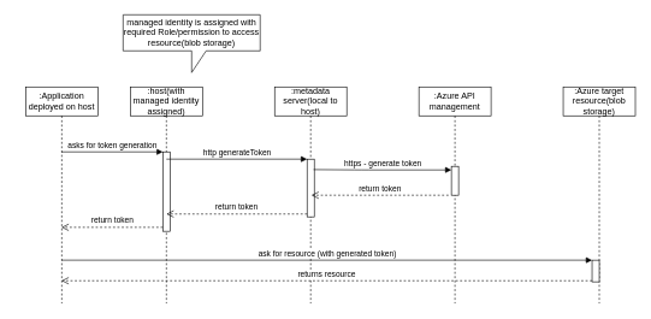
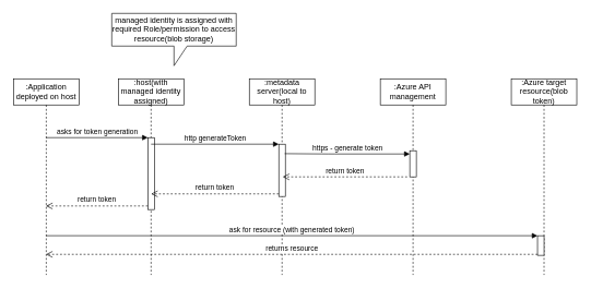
  <mxCell id="0" />
  <mxCell id="1" parent="0" />
  <mxCell id="2" value=":host(with managed identity assigned)" style="shape=umlLifeline;perimeter=lifelinePerimeter;whiteSpace=wrap;html=1;container=1;collapsible=0;recursiveResize=0;outlineConnect=0;" parent="1" vertex="1"><mxGeometry x="180" y="120" width="100" height="300" as="geometry" /></mxCell>
  <mxCell id="3" value="" style="html=1;points=[];perimeter=orthogonalPerimeter;" parent="2" vertex="1"><mxGeometry x="45" y="90" width="10" height="110" as="geometry" /></mxCell>
  <mxCell id="4" value=":metadata server(local to host)" style="shape=umlLifeline;perimeter=lifelinePerimeter;whiteSpace=wrap;html=1;container=1;collapsible=0;recursiveResize=0;outlineConnect=0;" parent="1" vertex="1"><mxGeometry x="380" y="120" width="100" height="300" as="geometry" /></mxCell>
  <mxCell id="5" value="" style="html=1;points=[];perimeter=orthogonalPerimeter;" parent="4" vertex="1"><mxGeometry x="45" y="100" width="10" height="80" as="geometry" /></mxCell>
  <mxCell id="6" value=":Azure API management" style="shape=umlLifeline;perimeter=lifelinePerimeter;whiteSpace=wrap;html=1;container=1;collapsible=0;recursiveResize=0;outlineConnect=0;" parent="1" vertex="1"><mxGeometry x="580" y="120" width="100" height="300" as="geometry" /></mxCell>
  <mxCell id="7" value="" style="html=1;points=[];perimeter=orthogonalPerimeter;" parent="6" vertex="1"><mxGeometry x="45" y="110" width="10" height="40" as="geometry" /></mxCell>
- <mxCell id="8" value=":Azure target resource(blob storage)" style="shape=umlLifeline;perimeter=lifelinePerimeter;whiteSpace=wrap;html=1;container=1;collapsible=0;recursiveResize=0;outlineConnect=0;" parent="1" vertex="1"><mxGeometry x="780" y="120" width="100" height="300" as="geometry" /></mxCell>
+ <mxCell id="8" value=":Azure target resource(blob token)" style="shape=umlLifeline;perimeter=lifelinePerimeter;whiteSpace=wrap;html=1;container=1;collapsible=0;recursiveResize=0;outlineConnect=0;" parent="1" vertex="1"><mxGeometry x="780" y="120" width="100" height="300" as="geometry" /></mxCell>
  <mxCell id="9" value="" style="html=1;points=[];perimeter=orthogonalPerimeter;" parent="8" vertex="1"><mxGeometry x="40" y="240" width="10" height="30" as="geometry" /></mxCell>
  <mxCell id="10" value="managed identity is assigned with required Role/permission to access resource(blob storage)" style="shape=callout;whiteSpace=wrap;html=1;perimeter=calloutPerimeter;" parent="1" vertex="1"><mxGeometry x="170" y="20" width="190" height="80" as="geometry" /></mxCell>
- <mxCell id="11" value=":Application deployed on host" style="shape=umlLifeline;perimeter=lifelinePerimeter;whiteSpace=wrap;html=1;container=1;collapsible=0;recursiveResize=0;outlineConnect=0;" parent="1" vertex="1"><mxGeometry x="35" y="120" width="100" height="300" as="geometry" /></mxCell>
+ <mxCell id="11" value=":Application deployed on host" style="shape=umlLifeline;perimeter=lifelinePerimeter;whiteSpace=wrap;html=1;container=1;collapsible=0;recursiveResize=0;outlineConnect=0;" parent="1" vertex="1"><mxGeometry x="20" y="120" width="100" height="300" as="geometry" /></mxCell>
  <mxCell id="12" value="return token" style="html=1;verticalAlign=bottom;endArrow=open;dashed=1;endSize=8;exitX=0;exitY=0.95;" parent="1" source="3" target="11" edge="1"><mxGeometry relative="1" as="geometry"><mxPoint x="155" y="286" as="targetPoint" /></mxGeometry></mxCell>
  <mxCell id="13" value="asks for token generation" style="html=1;verticalAlign=bottom;endArrow=block;entryX=0;entryY=0;" parent="1" source="11" target="3" edge="1"><mxGeometry relative="1" as="geometry"><mxPoint x="155" y="210" as="sourcePoint" /></mxGeometry></mxCell>
  <mxCell id="14" value="http generateToken" style="html=1;verticalAlign=bottom;endArrow=block;entryX=0;entryY=0;" parent="1" target="5" edge="1"><mxGeometry relative="1" as="geometry"><mxPoint x="230" y="220" as="sourcePoint" /></mxGeometry></mxCell>
  <mxCell id="15" value="https - generate token" style="html=1;verticalAlign=bottom;endArrow=block;exitX=0.9;exitY=0.244;exitDx=0;exitDy=0;exitPerimeter=0;" parent="1" edge="1"><mxGeometry relative="1" as="geometry"><mxPoint x="434" y="234.52" as="sourcePoint" /><mxPoint x="625" y="235" as="targetPoint" /><Array as="points"><mxPoint x="500" y="235" /></Array></mxGeometry></mxCell>
  <mxCell id="16" value="return token" style="html=1;verticalAlign=bottom;endArrow=open;dashed=1;endSize=8;" parent="1" edge="1"><mxGeometry relative="1" as="geometry"><mxPoint x="431" y="270" as="targetPoint" /><mxPoint x="621" y="270" as="sourcePoint" /><Array as="points" /></mxGeometry></mxCell>
  <mxCell id="17" value="return token" style="html=1;verticalAlign=bottom;endArrow=open;dashed=1;endSize=8;exitX=0;exitY=0.95;" parent="1" source="5" edge="1"><mxGeometry relative="1" as="geometry"><mxPoint x="230" y="296" as="targetPoint" /></mxGeometry></mxCell>
  <mxCell id="18" value="ask for resource (with generated token)" style="html=1;verticalAlign=bottom;endArrow=block;entryX=0;entryY=0;" parent="1" source="11" target="9" edge="1"><mxGeometry relative="1" as="geometry"><mxPoint x="750" y="310" as="sourcePoint" /></mxGeometry></mxCell>
  <mxCell id="19" value="returns resource" style="html=1;verticalAlign=bottom;endArrow=open;dashed=1;endSize=8;exitX=0;exitY=0.95;" parent="1" source="9" target="11" edge="1"><mxGeometry relative="1" as="geometry"><mxPoint x="750" y="386" as="targetPoint" /></mxGeometry></mxCell>
